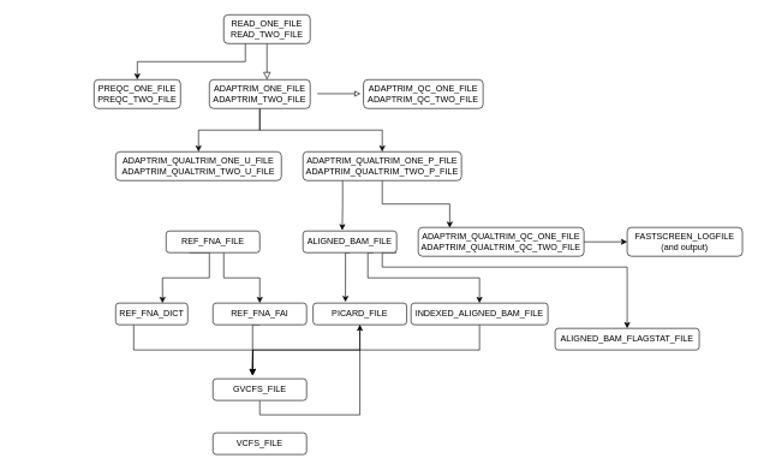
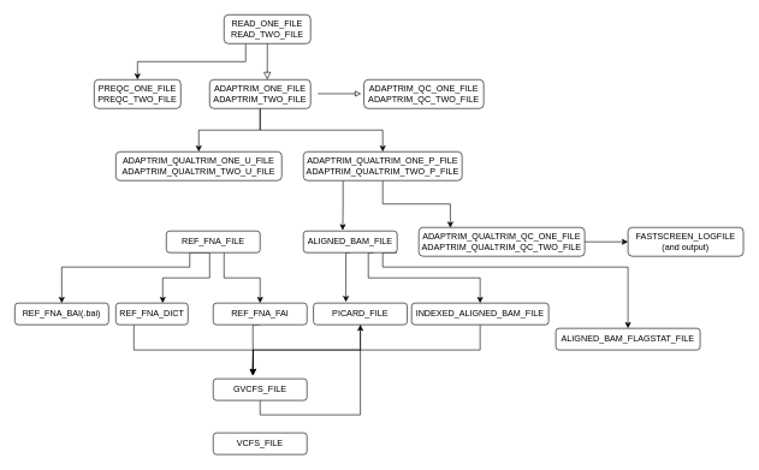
  <mxCell id="0" />
  <mxCell id="1" parent="0" />
  <mxCell id="2" value="" style="rounded=0;html=1;jettySize=auto;orthogonalLoop=1;fontSize=11;endArrow=block;endFill=0;endSize=8;strokeWidth=1;shadow=0;labelBackgroundColor=none;edgeStyle=orthogonalEdgeStyle;" parent="1" source="4" edge="1"><mxGeometry relative="1" as="geometry"><mxPoint x="370" y="110" as="targetPoint" /></mxGeometry></mxCell>
  <mxCell id="3" style="edgeStyle=orthogonalEdgeStyle;rounded=0;orthogonalLoop=1;jettySize=auto;html=1;exitX=0.25;exitY=1;exitDx=0;exitDy=0;" edge="1" parent="1" source="4" target="36"><mxGeometry relative="1" as="geometry" /></mxCell>
  <mxCell id="4" value="READ_ONE_FILE READ_TWO_FILE" style="rounded=1;whiteSpace=wrap;html=1;fontSize=12;glass=0;strokeWidth=1;shadow=0;" parent="1" vertex="1"><mxGeometry x="310" y="20" width="120" height="40" as="geometry" /></mxCell>
  <mxCell id="5" value="ADAPTRIM_QC_ONE_FILE&lt;br&gt;ADAPTRIM_QC_TWO_FILE" style="rounded=1;whiteSpace=wrap;html=1;fontSize=12;glass=0;strokeWidth=1;shadow=0;" parent="1" vertex="1"><mxGeometry x="504" y="110" width="166" height="40" as="geometry" /></mxCell>
  <mxCell id="6" style="edgeStyle=orthogonalEdgeStyle;rounded=0;orthogonalLoop=1;jettySize=auto;html=1;exitX=1;exitY=0.5;exitDx=0;exitDy=0;entryX=0;entryY=0.5;entryDx=0;entryDy=0;" edge="1" parent="1" source="7" target="38"><mxGeometry relative="1" as="geometry" /></mxCell>
  <mxCell id="7" value="&lt;div&gt;ADAPTRIM_QUALTRIM_QC_ONE_FILE&lt;/div&gt;&lt;div&gt;ADAPTRIM_QUALTRIM_QC_TWO_FILE&lt;/div&gt;" style="rounded=1;whiteSpace=wrap;html=1;fontSize=12;glass=0;strokeWidth=1;shadow=0;" parent="1" vertex="1"><mxGeometry x="580" y="315" width="230" height="40" as="geometry" /></mxCell>
  <mxCell id="8" value="ADAPTRIM_QUALTRIM_ONE_U_FILE&lt;br style=&quot;border-color: var(--border-color);&quot;&gt;ADAPTRIM_QUALTRIM_TWO_U_FILE" style="rounded=1;whiteSpace=wrap;html=1;fontSize=12;glass=0;strokeWidth=1;shadow=0;" parent="1" vertex="1"><mxGeometry x="160" y="210" width="230" height="40" as="geometry" /></mxCell>
  <mxCell id="9" style="edgeStyle=orthogonalEdgeStyle;rounded=0;orthogonalLoop=1;jettySize=auto;html=1;exitX=0.5;exitY=1;exitDx=0;exitDy=0;entryX=0.5;entryY=0;entryDx=0;entryDy=0;" edge="1" parent="1" source="11" target="8"><mxGeometry relative="1" as="geometry" /></mxCell>
  <mxCell id="10" style="edgeStyle=orthogonalEdgeStyle;rounded=0;orthogonalLoop=1;jettySize=auto;html=1;exitX=0.5;exitY=1;exitDx=0;exitDy=0;entryX=0.5;entryY=0;entryDx=0;entryDy=0;" edge="1" parent="1" source="11" target="15"><mxGeometry relative="1" as="geometry" /></mxCell>
  <mxCell id="11" value="ADAPTRIM_ONE_FILE&lt;br style=&quot;border-color: var(--border-color);&quot;&gt;ADAPTRIM_TWO_FILE" style="rounded=1;whiteSpace=wrap;html=1;" vertex="1" parent="1"><mxGeometry x="290" y="110" width="140" height="40" as="geometry" /></mxCell>
  <mxCell id="12" value="" style="endArrow=block;html=1;rounded=0;endFill=0;" edge="1" parent="1"><mxGeometry width="50" height="50" relative="1" as="geometry"><mxPoint x="440" y="129.5" as="sourcePoint" /><mxPoint x="500" y="129.5" as="targetPoint" /></mxGeometry></mxCell>
  <mxCell id="13" style="edgeStyle=orthogonalEdgeStyle;rounded=0;orthogonalLoop=1;jettySize=auto;html=1;exitX=0.25;exitY=1;exitDx=0;exitDy=0;entryX=0.419;entryY=-0.033;entryDx=0;entryDy=0;entryPerimeter=0;" edge="1" parent="1" source="15" target="19"><mxGeometry relative="1" as="geometry" /></mxCell>
  <mxCell id="14" style="edgeStyle=orthogonalEdgeStyle;rounded=0;orthogonalLoop=1;jettySize=auto;html=1;exitX=0.5;exitY=1;exitDx=0;exitDy=0;entryX=0.19;entryY=0.013;entryDx=0;entryDy=0;entryPerimeter=0;" edge="1" parent="1" source="15" target="7"><mxGeometry relative="1" as="geometry" /></mxCell>
  <mxCell id="15" value="ADAPTRIM_QUALTRIM_ONE_P_FILE&lt;br&gt;ADAPTRIM_QUALTRIM_TWO_P_FILE" style="rounded=1;whiteSpace=wrap;html=1;fontSize=12;glass=0;strokeWidth=1;shadow=0;" vertex="1" parent="1"><mxGeometry x="420" y="210" width="220" height="40" as="geometry" /></mxCell>
  <mxCell id="16" style="edgeStyle=orthogonalEdgeStyle;rounded=0;orthogonalLoop=1;jettySize=auto;html=1;exitX=0.5;exitY=1;exitDx=0;exitDy=0;entryX=0.346;entryY=-0.05;entryDx=0;entryDy=0;entryPerimeter=0;" edge="1" parent="1" source="19" target="21"><mxGeometry relative="1" as="geometry"><Array as="points"><mxPoint x="479" y="350" /></Array></mxGeometry></mxCell>
  <mxCell id="17" style="edgeStyle=orthogonalEdgeStyle;rounded=0;orthogonalLoop=1;jettySize=auto;html=1;exitX=0.75;exitY=1;exitDx=0;exitDy=0;entryX=0.5;entryY=0;entryDx=0;entryDy=0;" edge="1" parent="1" source="19" target="33"><mxGeometry relative="1" as="geometry"><Array as="points"><mxPoint x="510" y="350" /><mxPoint x="510" y="385" /><mxPoint x="665" y="385" /></Array></mxGeometry></mxCell>
  <mxCell id="18" style="edgeStyle=orthogonalEdgeStyle;rounded=0;orthogonalLoop=1;jettySize=auto;html=1;exitX=1;exitY=1;exitDx=0;exitDy=0;entryX=0.5;entryY=0;entryDx=0;entryDy=0;" edge="1" parent="1" source="19" target="37"><mxGeometry relative="1" as="geometry"><Array as="points"><mxPoint x="530" y="350" /><mxPoint x="530" y="370" /><mxPoint x="870" y="370" /></Array></mxGeometry></mxCell>
  <mxCell id="19" value="ALIGNED_BAM_FILE" style="rounded=1;whiteSpace=wrap;html=1;fontSize=12;glass=0;strokeWidth=1;shadow=0;" vertex="1" parent="1"><mxGeometry x="420" y="320" width="130" height="30" as="geometry" /></mxCell>
  <mxCell id="20" style="edgeStyle=orthogonalEdgeStyle;rounded=0;orthogonalLoop=1;jettySize=auto;html=1;exitX=0.5;exitY=1;exitDx=0;exitDy=0;" edge="1" parent="1" source="21"><mxGeometry relative="1" as="geometry"><mxPoint x="350" y="520" as="targetPoint" /></mxGeometry></mxCell>
  <mxCell id="21" value="PICARD_FILE" style="rounded=1;whiteSpace=wrap;html=1;fontSize=12;glass=0;strokeWidth=1;shadow=0;" vertex="1" parent="1"><mxGeometry x="434" y="420" width="130" height="30" as="geometry" /></mxCell>
  <mxCell id="22" style="edgeStyle=orthogonalEdgeStyle;rounded=0;orthogonalLoop=1;jettySize=auto;html=1;entryX=0.5;entryY=0;entryDx=0;entryDy=0;" edge="1" parent="1" source="25" target="29"><mxGeometry relative="1" as="geometry"><Array as="points"><mxPoint x="310" y="385" /><mxPoint x="360" y="385" /></Array></mxGeometry></mxCell>
  <mxCell id="23" style="edgeStyle=orthogonalEdgeStyle;rounded=0;orthogonalLoop=1;jettySize=auto;html=1;exitX=0.25;exitY=1;exitDx=0;exitDy=0;" edge="1" parent="1" source="25" target="27"><mxGeometry relative="1" as="geometry"><Array as="points"><mxPoint x="290" y="350" /><mxPoint x="290" y="385" /><mxPoint x="225" y="385" /></Array></mxGeometry></mxCell>
+ <mxCell id="24" style="edgeStyle=orthogonalEdgeStyle;rounded=0;orthogonalLoop=1;jettySize=auto;html=1;exitX=0.25;exitY=1;exitDx=0;exitDy=0;entryX=0.5;entryY=0;entryDx=0;entryDy=0;" edge="1" parent="1" source="25" target="35"><mxGeometry relative="1" as="geometry"><Array as="points"><mxPoint x="263" y="370" /><mxPoint x="85" y="370" /></Array></mxGeometry></mxCell>
  <mxCell id="25" value="REF_FNA_FILE" style="rounded=1;whiteSpace=wrap;html=1;fontSize=12;glass=0;strokeWidth=1;shadow=0;" vertex="1" parent="1"><mxGeometry x="230" y="320" width="130" height="30" as="geometry" /></mxCell>
  <mxCell id="26" style="edgeStyle=orthogonalEdgeStyle;rounded=0;orthogonalLoop=1;jettySize=auto;html=1;exitX=0.25;exitY=1;exitDx=0;exitDy=0;" edge="1" parent="1" source="27"><mxGeometry relative="1" as="geometry"><mxPoint x="350" y="520" as="targetPoint" /></mxGeometry></mxCell>
  <mxCell id="27" value="REF_FNA_DICT" style="rounded=1;whiteSpace=wrap;html=1;fontSize=12;glass=0;strokeWidth=1;shadow=0;" vertex="1" parent="1"><mxGeometry x="160" y="420" width="100" height="30" as="geometry" /></mxCell>
  <mxCell id="28" style="edgeStyle=orthogonalEdgeStyle;rounded=0;orthogonalLoop=1;jettySize=auto;html=1;exitX=0.5;exitY=1;exitDx=0;exitDy=0;" edge="1" parent="1" source="29"><mxGeometry relative="1" as="geometry"><mxPoint x="350" y="520" as="targetPoint" /><Array as="points"><mxPoint x="350" y="450" /></Array></mxGeometry></mxCell>
  <mxCell id="29" value="REF_FNA_FAI" style="rounded=1;whiteSpace=wrap;html=1;fontSize=12;glass=0;strokeWidth=1;shadow=0;" vertex="1" parent="1"><mxGeometry x="295" y="420" width="130" height="30" as="geometry" /></mxCell>
  <mxCell id="30" style="edgeStyle=orthogonalEdgeStyle;rounded=0;orthogonalLoop=1;jettySize=auto;html=1;exitX=0.5;exitY=1;exitDx=0;exitDy=0;" edge="1" parent="1" source="31" target="21"><mxGeometry relative="1" as="geometry" /></mxCell>
  <mxCell id="31" value="GVCFS_FILE" style="rounded=1;whiteSpace=wrap;html=1;fontSize=12;glass=0;strokeWidth=1;shadow=0;" vertex="1" parent="1"><mxGeometry x="295" y="525" width="130" height="30" as="geometry" /></mxCell>
  <mxCell id="32" style="edgeStyle=orthogonalEdgeStyle;rounded=0;orthogonalLoop=1;jettySize=auto;html=1;exitX=0.5;exitY=1;exitDx=0;exitDy=0;" edge="1" parent="1" source="33"><mxGeometry relative="1" as="geometry"><mxPoint x="350" y="520" as="targetPoint" /></mxGeometry></mxCell>
  <mxCell id="33" value="INDEXED_ALIGNED_BAM_FILE" style="rounded=1;whiteSpace=wrap;html=1;fontSize=12;glass=0;strokeWidth=1;shadow=0;" vertex="1" parent="1"><mxGeometry x="570" y="420" width="190" height="30" as="geometry" /></mxCell>
  <mxCell id="34" value="VCFS_FILE" style="rounded=1;whiteSpace=wrap;html=1;fontSize=12;glass=0;strokeWidth=1;shadow=0;" vertex="1" parent="1"><mxGeometry x="295" y="600" width="130" height="30" as="geometry" /></mxCell>
+ <mxCell id="35" value="REF_FNA_BAI(.bai)" style="rounded=1;whiteSpace=wrap;html=1;fontSize=12;glass=0;strokeWidth=1;shadow=0;" vertex="1" parent="1"><mxGeometry x="20" y="420" width="130" height="30" as="geometry" /></mxCell>
  <mxCell id="36" value="PREQC_ONE_FILE PREQC_TWO_FILE" style="rounded=1;whiteSpace=wrap;html=1;fontSize=12;glass=0;strokeWidth=1;shadow=0;" vertex="1" parent="1"><mxGeometry x="130" y="110" width="120" height="40" as="geometry" /></mxCell>
  <mxCell id="37" value="ALIGNED_BAM_FLAGSTAT_FILE" style="rounded=1;whiteSpace=wrap;html=1;fontSize=12;glass=0;strokeWidth=1;shadow=0;" vertex="1" parent="1"><mxGeometry x="770" y="455" width="200" height="30" as="geometry" /></mxCell>
  <mxCell id="38" value="FASTSCREEN_LOGFILE&lt;br&gt;(and output)" style="rounded=1;whiteSpace=wrap;html=1;fontSize=12;glass=0;strokeWidth=1;shadow=0;" vertex="1" parent="1"><mxGeometry x="870" y="315" width="160" height="40" as="geometry" /></mxCell>
